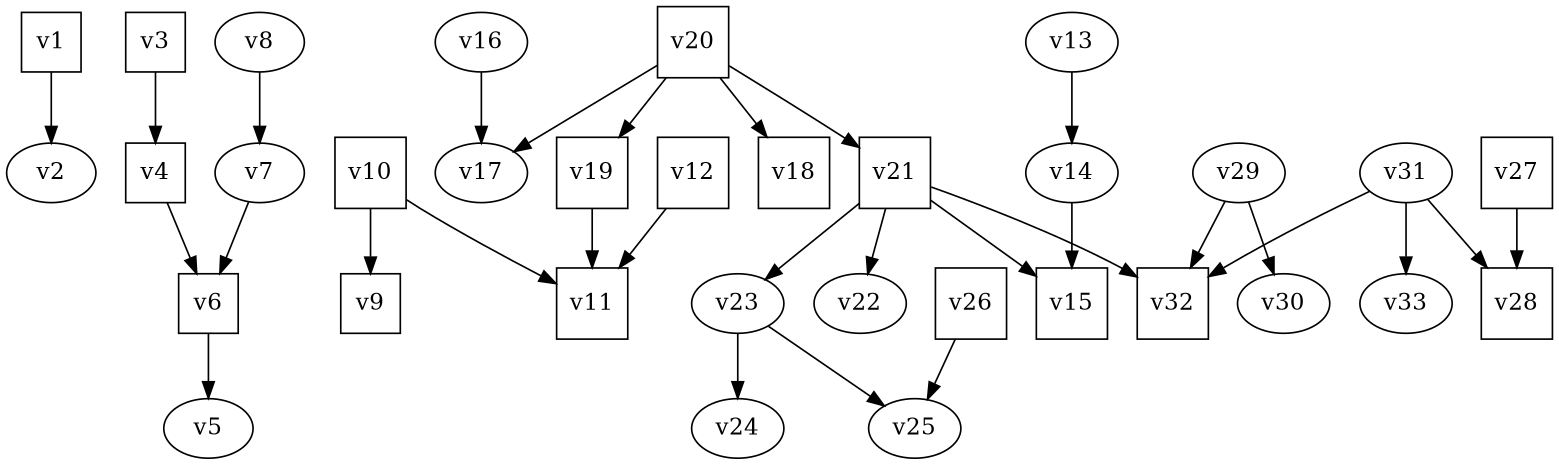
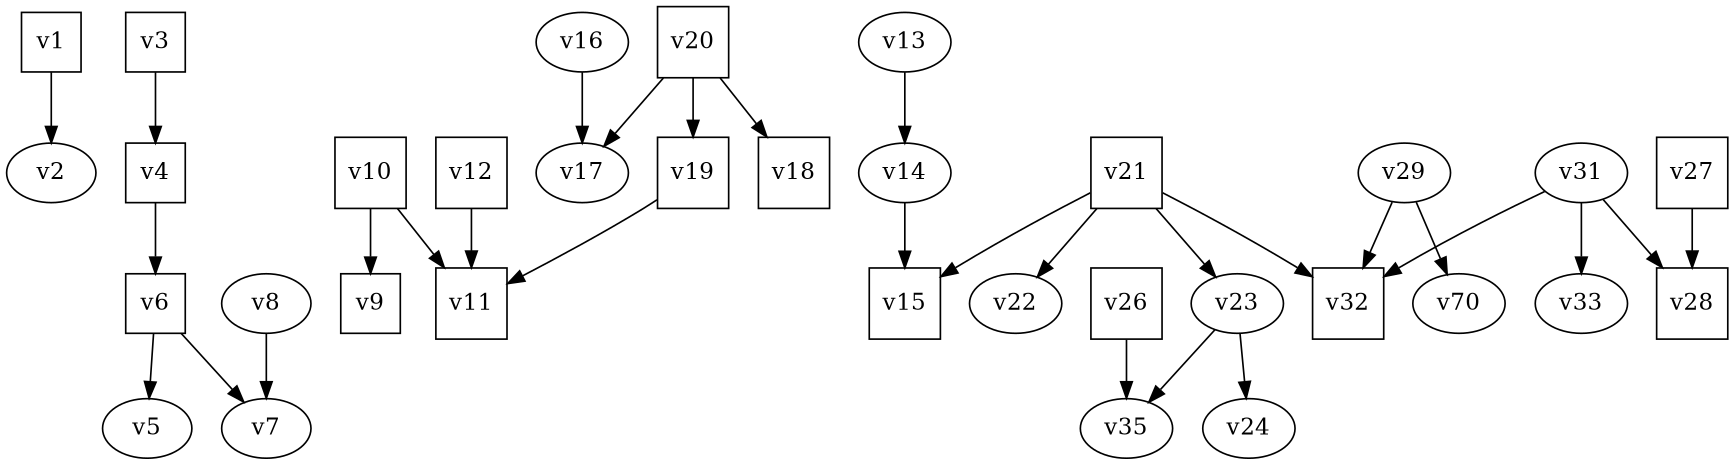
  digraph {
    node [shape=square]
    v2 [shape=oval]
    v1
    v3
    v4
    v6
    v5 [shape=oval]
    v7 [shape=oval]
    v8 [shape=oval]
    v10
    v9
    v11
    v12
    v13 [shape=oval]
    v14 [shape=oval]
    v15
    v16 [shape=oval]
    v17 [shape=oval]
    v19
    v20
    v18
    v21
    v22 [shape=oval]
    v23 [shape=oval]
    v32
-   v25 [shape=oval]
+   v25 [shape=oval label=v35]
    v26
    v24 [shape=oval]
    v27
    v28
    v29 [shape=oval]
-   v30 [shape=oval]
+   v30 [shape=oval label=v70]
    v31 [shape=oval]
    v33 [shape=oval]
    v1 -> v2
    v3 -> v4
    v4 -> v6
    v6 -> v5
-   v7 -> v6
+   v6 -> v7
    v8 -> v7
    v10 -> v9
    v10 -> v11
    v12 -> v11
    v13 -> v14
    v14 -> v15
    v16 -> v17
    v19 -> v11
    v20 -> v17
    v20 -> v19
    v20 -> v18
-   v20 -> v21
    v21 -> v15
    v21 -> v22
    v21 -> v23
    v21 -> v32
    v23 -> v25
    v23 -> v24
    v26 -> v25
    v27 -> v28
    v29 -> v32
    v29 -> v30
    v31 -> v32
    v31 -> v28
    v31 -> v33
  }
